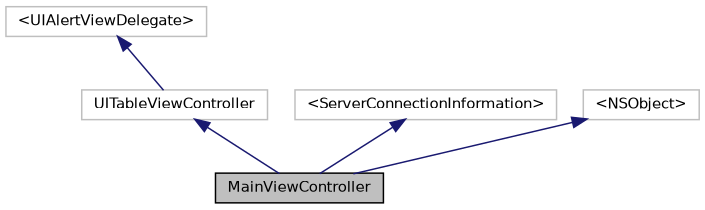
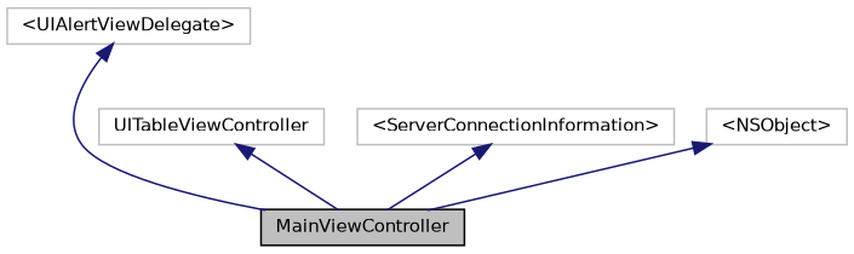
  digraph {
    node [color=grey75 fillcolor=white fontname=Helvetica fontsize=10 shape=record style=filled]
    edge [color=midnightblue dir=back fontname=Helvetica fontsize=10 labelfontname=Helvetica labelfontsize=10 style=solid]
    n1 [color=black fillcolor=grey75 fontcolor=black height=0.2 label=MainViewController width=0.4]
    n2 [height=0.2 label=UITableViewController width=0.4]
    n3 [height=0.2 label="\<UIAlertViewDelegate\>" width=0.4]
    n4 [height=0.2 label="\<ServerConnectionInformation\>" width=0.4]
    n5 [height=0.2 label="\<NSObject\>" width=0.4]
    n2 -> n1
-   n3 -> n2
+   n3 -> n1
    n4 -> n1
    n5 -> n1
  }
